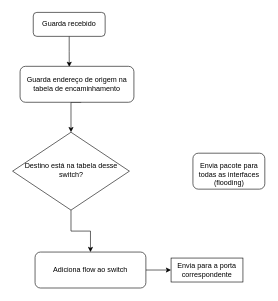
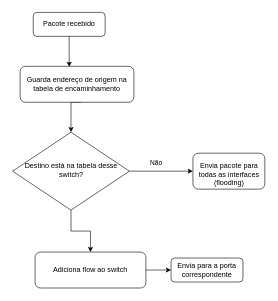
  <mxCell id="0" />
  <mxCell id="1" parent="0" />
  <mxCell id="2" value="" style="edgeStyle=orthogonalEdgeStyle;rounded=0;orthogonalLoop=1;jettySize=auto;html=1;entryX=0.432;entryY=0.017;entryDx=0;entryDy=0;entryPerimeter=0;" edge="1" parent="1" source="3" target="10"><mxGeometry relative="1" as="geometry" /></mxCell>
- <mxCell id="3" value="&lt;div&gt;Guarda recebido&lt;/div&gt;" style="rounded=1;whiteSpace=wrap;html=1;fontSize=12;glass=0;strokeWidth=1;shadow=0;" parent="1" vertex="1"><mxGeometry x="55" y="20" width="120" height="40" as="geometry" /></mxCell>
+ <mxCell id="3" value="&lt;div&gt;Pacote recebido&lt;/div&gt;" style="rounded=1;whiteSpace=wrap;html=1;fontSize=12;glass=0;strokeWidth=1;shadow=0;" parent="1" vertex="1"><mxGeometry x="55" y="20" width="120" height="40" as="geometry" /></mxCell>
+ <mxCell id="4" value="" style="edgeStyle=orthogonalEdgeStyle;rounded=0;orthogonalLoop=1;jettySize=auto;html=1;" edge="1" parent="1" source="7" target="11"><mxGeometry relative="1" as="geometry" /></mxCell>
+ <mxCell id="5" value="&lt;div&gt;Não&lt;/div&gt;" style="edgeLabel;html=1;align=center;verticalAlign=middle;resizable=0;points=[];" vertex="1" connectable="0" parent="4"><mxGeometry x="-0.173" y="-1" relative="1" as="geometry"><mxPoint y="-16" as="offset" /></mxGeometry></mxCell>
  <mxCell id="6" value="" style="edgeStyle=orthogonalEdgeStyle;rounded=0;orthogonalLoop=1;jettySize=auto;html=1;" edge="1" parent="1" source="7" target="13"><mxGeometry relative="1" as="geometry" /></mxCell>
  <mxCell id="7" value="&lt;div&gt;Destino está na tabela desse switch?&lt;/div&gt;" style="rhombus;whiteSpace=wrap;html=1;shadow=0;fontFamily=Helvetica;fontSize=12;align=center;strokeWidth=1;spacing=6;spacingTop=-4;" parent="1" vertex="1"><mxGeometry x="20.5" y="220" width="195" height="130" as="geometry" /></mxCell>
- <mxCell id="8" value="&lt;div&gt;Envia para a porta correspondente&lt;/div&gt;" style="whiteSpace=wrap;html=1;fontSize=12;glass=0;strokeWidth=1;shadow=0;rounded=0;" parent="1" vertex="1"><mxGeometry x="285" y="430" width="120" height="40" as="geometry" /></mxCell>
+ <mxCell id="8" value="&lt;div&gt;Envia para a porta correspondente&lt;/div&gt;" style="rounded=1;whiteSpace=wrap;html=1;fontSize=12;glass=0;strokeWidth=1;shadow=0;" parent="1" vertex="1"><mxGeometry x="285" y="430" width="120" height="40" as="geometry" /></mxCell>
  <mxCell id="9" value="" style="edgeStyle=orthogonalEdgeStyle;rounded=0;orthogonalLoop=1;jettySize=auto;html=1;entryX=0.5;entryY=0;entryDx=0;entryDy=0;" edge="1" parent="1" target="7"><mxGeometry relative="1" as="geometry"><mxPoint x="135" y="170" as="sourcePoint" /><Array as="points"><mxPoint x="118" y="170" /></Array></mxGeometry></mxCell>
  <mxCell id="10" value="Guarda endereço de origem na tabela de encaminhamento" style="rounded=1;whiteSpace=wrap;html=1;" vertex="1" parent="1"><mxGeometry x="33" y="110" width="190" height="60" as="geometry" /></mxCell>
  <mxCell id="11" value="&lt;br&gt;&lt;div&gt;Envia pacote para todas as interfaces (flooding)&lt;/div&gt;" style="rounded=1;whiteSpace=wrap;html=1;shadow=0;strokeWidth=1;spacing=6;spacingTop=-4;" vertex="1" parent="1"><mxGeometry x="321.5" y="255" width="120" height="60" as="geometry" /></mxCell>
  <mxCell id="12" style="edgeStyle=orthogonalEdgeStyle;rounded=0;orthogonalLoop=1;jettySize=auto;html=1;" edge="1" parent="1" source="13" target="8"><mxGeometry relative="1" as="geometry" /></mxCell>
  <mxCell id="13" value="Adiciona flow ao switch" style="rounded=1;whiteSpace=wrap;html=1;" vertex="1" parent="1"><mxGeometry x="58" y="420" width="185" height="60" as="geometry" /></mxCell>
